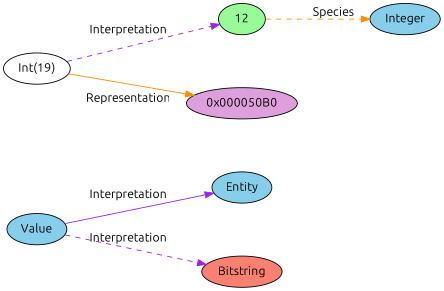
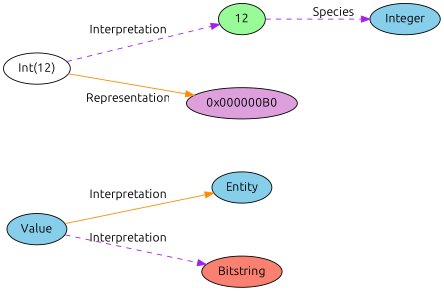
  digraph {
    fontname=Ubuntu
    nodesep=0.85
    rankdir=LR
    splines=line
    node [fillcolor=skyblue fontname=Ubuntu style=filled]
    edge [color=purple fontname=Ubuntu style=dashed]
    n1 [label=Value]
    n2 [label=Entity]
    n3 [fillcolor=salmon label=Bitstring]
-   n4 [fillcolor=white label="Int(19)"]
+   n4 [fillcolor=white label="Int(12)"]
    n5 [fillcolor=palegreen label=12]
-   n6 [fillcolor=plum label="0x000050B0"]
+   n6 [fillcolor=plum label="0x000000B0"]
    n7 [label=Integer]
-   n1 -> n2 [label=Interpretation style=solid]
+   n1 -> n2 [color=darkorange label=Interpretation style=solid]
    n1 -> n3 [label=Interpretation]
    n4 -> n5 [label=Interpretation]
    n4 -> n6 [color=darkorange label=Representation style=solid]
-   n5 -> n7 [color=darkorange label=Species]
+   n5 -> n7 [label=Species]
  }
